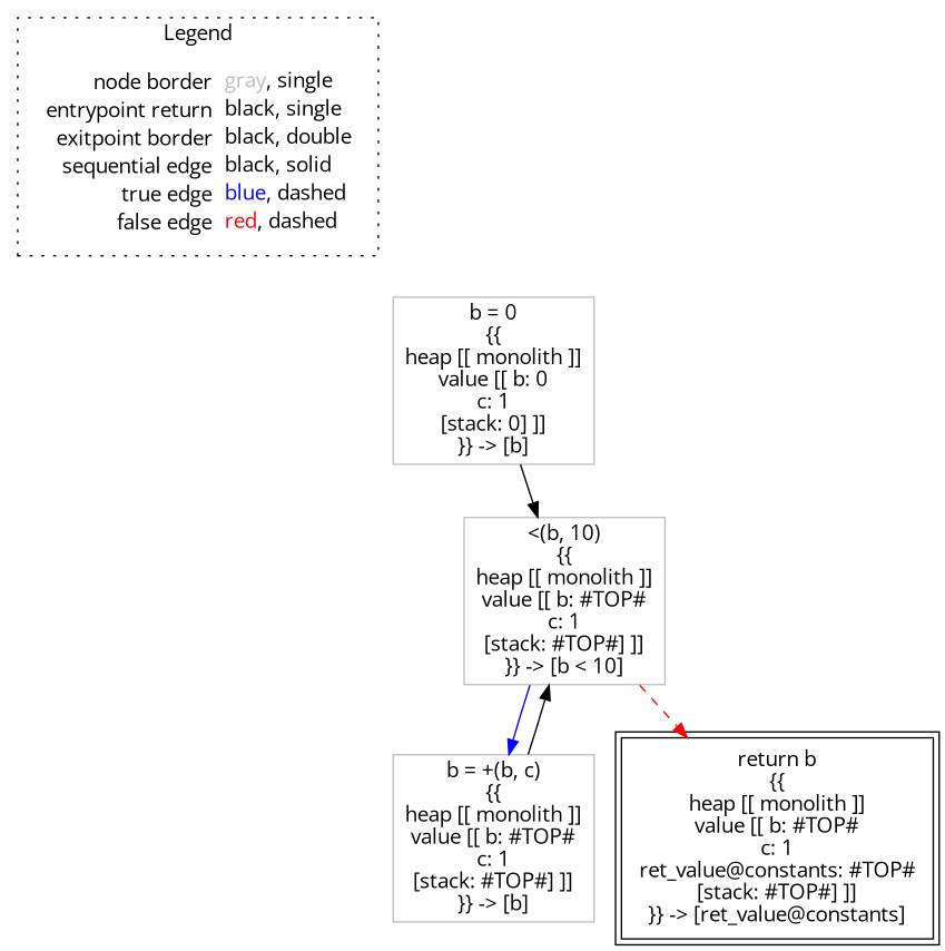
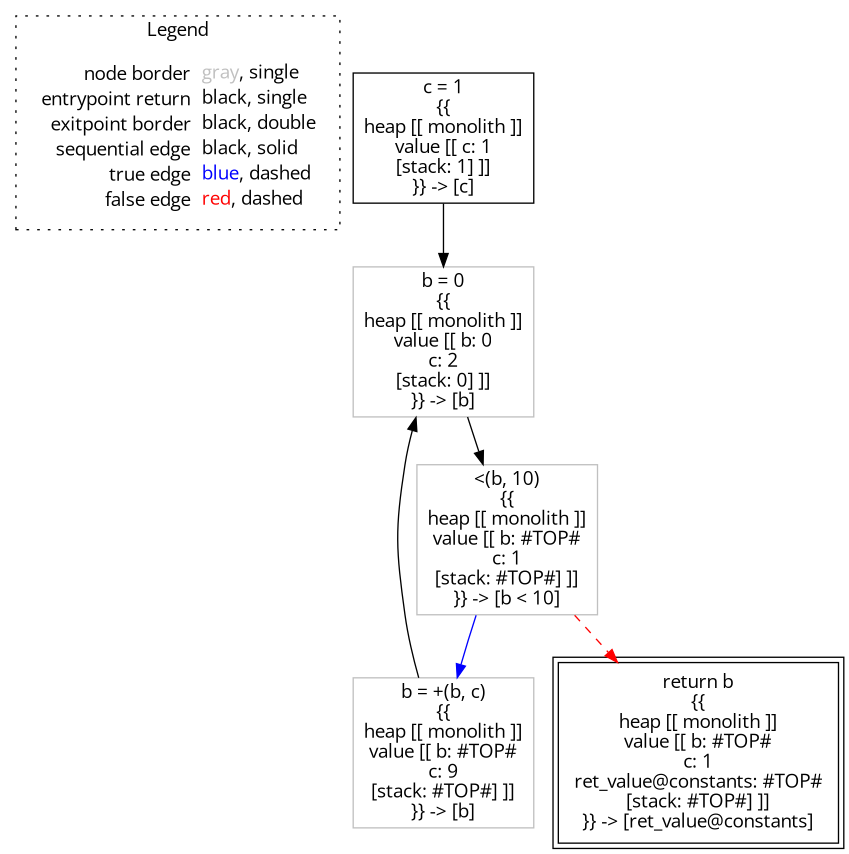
  digraph {
    fontname="Open Sans"
    node [fontname="Open Sans" shape=rect color=gray]
    edge [color=black fontname="Open Sans"]
    n1 [label=<<table border="0" cellpadding="2" cellspacing="0" cellborder="0"><tr><td align="right">node border&nbsp;</td><td align="left"><font color="gray">gray</font>, single</td></tr><tr><td align="right">entrypoint return&nbsp;</td><td align="left"><font color="black">black</font>, single</td></tr><tr><td align="right">exitpoint border&nbsp;</td><td align="left"><font color="black">black</font>, double</td></tr><tr><td align="right">sequential edge&nbsp;</td><td align="left"><font color="black">black</font>, solid</td></tr><tr><td align="right">true edge&nbsp;</td><td align="left"><font color="blue">blue</font>, dashed</td></tr><tr><td align="right">false edge&nbsp;</td><td align="left"><font color="red">red</font>, dashed</td></tr></table>> shape=plaintext color=""]
-   n3 [label=<b = 0<BR/>{{<BR/>heap [[ monolith ]]<BR/>value [[ b: 0<BR/>c: 1<BR/>[stack: 0] ]]<BR/>}} -&gt; [b]>]
+   n2 [color=black label=<c = 1<BR/>{{<BR/>heap [[ monolith ]]<BR/>value [[ c: 1<BR/>[stack: 1] ]]<BR/>}} -&gt; [c]>]
+   n3 [label=<b = 0<BR/>{{<BR/>heap [[ monolith ]]<BR/>value [[ b: 0<BR/>c: 2<BR/>[stack: 0] ]]<BR/>}} -&gt; [b]>]
    n4 [label=<&lt;(b, 10)<BR/>{{<BR/>heap [[ monolith ]]<BR/>value [[ b: #TOP#<BR/>c: 1<BR/>[stack: #TOP#] ]]<BR/>}} -&gt; [b &lt; 10]>]
-   n5 [label=<b = +(b, c)<BR/>{{<BR/>heap [[ monolith ]]<BR/>value [[ b: #TOP#<BR/>c: 1<BR/>[stack: #TOP#] ]]<BR/>}} -&gt; [b]>]
+   n5 [label=<b = +(b, c)<BR/>{{<BR/>heap [[ monolith ]]<BR/>value [[ b: #TOP#<BR/>c: 9<BR/>[stack: #TOP#] ]]<BR/>}} -&gt; [b]>]
    n6 [color=black label=<return b<BR/>{{<BR/>heap [[ monolith ]]<BR/>value [[ b: #TOP#<BR/>c: 1<BR/>ret_value@constants: #TOP#<BR/>[stack: #TOP#] ]]<BR/>}} -&gt; [ret_value@constants]> peripheries=2]
    subgraph cluster_1 {
      label=Legend
      style=dotted
      n1
    }
+   n2 -> n3
    n3 -> n4
    n4 -> n5 [color=blue style=solid]
    n4 -> n6 [color=red style=dashed]
-   n5 -> n4
+   n5 -> n3
  }
